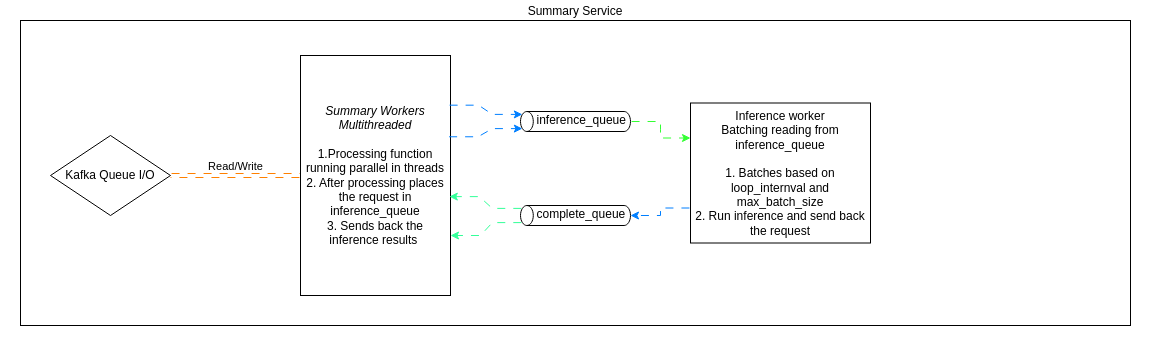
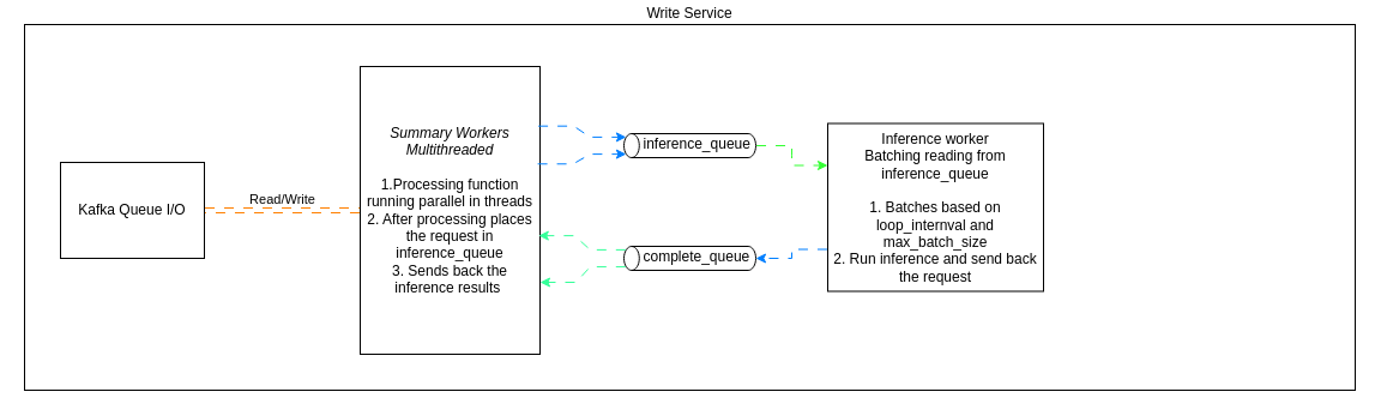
  <mxCell id="0" />
  <mxCell id="1" parent="0" />
- <mxCell id="2" value="Summary Service" style="rounded=0;whiteSpace=wrap;html=1;labelPosition=center;verticalLabelPosition=top;align=center;verticalAlign=bottom;" vertex="1" parent="1"><mxGeometry x="20" y="20" width="1110" height="305" as="geometry" /></mxCell>
+ <mxCell id="2" value="Write Service" style="rounded=0;whiteSpace=wrap;html=1;labelPosition=center;verticalLabelPosition=top;align=center;verticalAlign=bottom;" vertex="1" parent="1"><mxGeometry x="20" y="20" width="1110" height="305" as="geometry" /></mxCell>
  <mxCell id="3" value="Read/Write" style="rounded=0;orthogonalLoop=1;jettySize=auto;html=1;exitX=1;exitY=0.5;exitDx=0;exitDy=0;entryX=0;entryY=0.5;entryDx=0;entryDy=0;labelBackgroundColor=none;labelPosition=center;verticalLabelPosition=top;align=center;verticalAlign=bottom;strokeColor=#FF8000;shape=link;shadow=0;flowAnimation=1;" edge="1" parent="1" source="4" target="6"><mxGeometry relative="1" as="geometry" /></mxCell>
- <mxCell id="4" value="Kafka Queue I/O" style="rhombus;whiteSpace=wrap;html=1;" vertex="1" parent="1"><mxGeometry x="50" y="135" width="120" height="80" as="geometry" /></mxCell>
+ <mxCell id="4" value="Kafka Queue I/O" style="rounded=0;whiteSpace=wrap;html=1;" vertex="1" parent="1"><mxGeometry x="50" y="135" width="120" height="80" as="geometry" /></mxCell>
  <mxCell id="5" value="Inference worker&lt;div&gt;Batching reading from inference_queue&lt;/div&gt;&lt;div&gt;&lt;br&gt;&lt;/div&gt;&lt;div&gt;1. Batches based on loop_internval and max_batch_size&lt;/div&gt;&lt;div&gt;2. Run inference and send back the request&lt;/div&gt;" style="rounded=0;whiteSpace=wrap;html=1;movable=1;resizable=1;rotatable=1;deletable=1;editable=1;locked=0;connectable=1;" vertex="1" parent="1"><mxGeometry x="690" y="102.5" width="180" height="140" as="geometry" /></mxCell>
  <mxCell id="6" value="&lt;i&gt;Summary Workers&lt;/i&gt;&lt;div&gt;&lt;i&gt;Multithreaded&lt;/i&gt;&lt;/div&gt;&lt;div&gt;&lt;br&gt;&lt;/div&gt;&lt;div&gt;1.Processing function running parallel in threads&lt;/div&gt;&lt;div&gt;2. After processing places the request in inference_queue&lt;/div&gt;&lt;div&gt;3. Sends back the inference results&amp;nbsp;&lt;/div&gt;" style="rounded=0;whiteSpace=wrap;html=1;movable=1;resizable=1;rotatable=1;deletable=1;editable=1;locked=0;connectable=1;" vertex="1" parent="1"><mxGeometry x="300" y="55" width="150" height="240" as="geometry" /></mxCell>
  <mxCell id="7" style="edgeStyle=orthogonalEdgeStyle;rounded=0;orthogonalLoop=1;jettySize=auto;html=1;exitX=0;exitY=0.5;exitDx=0;exitDy=0;exitPerimeter=0;" edge="1" parent="1"><mxGeometry relative="1" as="geometry"><mxPoint x="180" y="110" as="sourcePoint" /><mxPoint x="180" y="110" as="targetPoint" /></mxGeometry></mxCell>
  <mxCell id="8" value="inference_queue" style="shape=cylinder3;whiteSpace=wrap;html=1;boundedLbl=1;backgroundOutline=1;size=6.4;rotation=-90;textDirection=vertical-lr;" vertex="1" parent="1"><mxGeometry x="565" y="66" width="20" height="110" as="geometry" /></mxCell>
  <mxCell id="9" value="complete_queue" style="shape=cylinder3;whiteSpace=wrap;html=1;boundedLbl=1;backgroundOutline=1;size=6.4;rotation=-90;textDirection=vertical-lr;" vertex="1" parent="1"><mxGeometry x="565" y="160" width="20" height="110" as="geometry" /></mxCell>
  <mxCell id="10" value="" style="endArrow=classic;html=1;rounded=0;exitX=0.987;exitY=0.207;exitDx=0;exitDy=0;exitPerimeter=0;entryX=0.855;entryY=0;entryDx=0;entryDy=1.856;entryPerimeter=0;edgeStyle=entityRelationEdgeStyle;flowAnimation=1;strokeColor=#007FFF;" edge="1" parent="1" source="6" target="8"><mxGeometry width="50" height="50" relative="1" as="geometry"><mxPoint x="460" y="125" as="sourcePoint" /><mxPoint x="510" y="75" as="targetPoint" /></mxGeometry></mxCell>
  <mxCell id="11" value="" style="endArrow=classic;html=1;rounded=0;edgeStyle=entityRelationEdgeStyle;exitX=0.997;exitY=0.347;exitDx=0;exitDy=0;exitPerimeter=0;entryX=0.145;entryY=0;entryDx=0;entryDy=1.856;entryPerimeter=0;flowAnimation=1;strokeColor=#007FFF;" edge="1" parent="1" target="8"><mxGeometry width="50" height="50" relative="1" as="geometry"><mxPoint x="447.55" y="136.28" as="sourcePoint" /><mxPoint x="543" y="125" as="targetPoint" /></mxGeometry></mxCell>
  <mxCell id="12" value="" style="endArrow=classic;html=1;rounded=0;entryX=1;entryY=0.75;entryDx=0;entryDy=0;exitX=0.145;exitY=0;exitDx=0;exitDy=1.856;exitPerimeter=0;strokeColor=#33FF99;edgeStyle=entityRelationEdgeStyle;flowAnimation=1;" edge="1" parent="1" source="9" target="6"><mxGeometry width="50" height="50" relative="1" as="geometry"><mxPoint x="470" y="295" as="sourcePoint" /><mxPoint x="520" y="245" as="targetPoint" /></mxGeometry></mxCell>
  <mxCell id="13" style="edgeStyle=entityRelationEdgeStyle;rounded=0;orthogonalLoop=1;jettySize=auto;html=1;exitX=0.855;exitY=0;exitDx=0;exitDy=1.856;exitPerimeter=0;entryX=0.992;entryY=0.588;entryDx=0;entryDy=0;entryPerimeter=0;flowAnimation=1;strokeColor=#33FF99;" edge="1" parent="1" source="9" target="6"><mxGeometry relative="1" as="geometry" /></mxCell>
  <mxCell id="14" value="" style="endArrow=classic;html=1;rounded=0;entryX=0;entryY=0.25;entryDx=0;entryDy=0;exitX=0.5;exitY=1;exitDx=0;exitDy=0;exitPerimeter=0;edgeStyle=entityRelationEdgeStyle;flowAnimation=1;strokeColor=#33FF33;" edge="1" parent="1" source="8" target="5"><mxGeometry width="50" height="50" relative="1" as="geometry"><mxPoint x="610" y="102.5" as="sourcePoint" /><mxPoint x="660" y="52.5" as="targetPoint" /></mxGeometry></mxCell>
  <mxCell id="15" value="" style="endArrow=classic;html=1;rounded=0;entryX=0.5;entryY=1;entryDx=0;entryDy=0;exitX=0;exitY=0.75;exitDx=0;exitDy=0;edgeStyle=entityRelationEdgeStyle;entryPerimeter=0;flowAnimation=1;strokeColor=#007FFF;" edge="1" parent="1" source="5" target="9"><mxGeometry width="50" height="50" relative="1" as="geometry"><mxPoint x="690" y="212" as="sourcePoint" /><mxPoint x="630" y="195" as="targetPoint" /></mxGeometry></mxCell>
